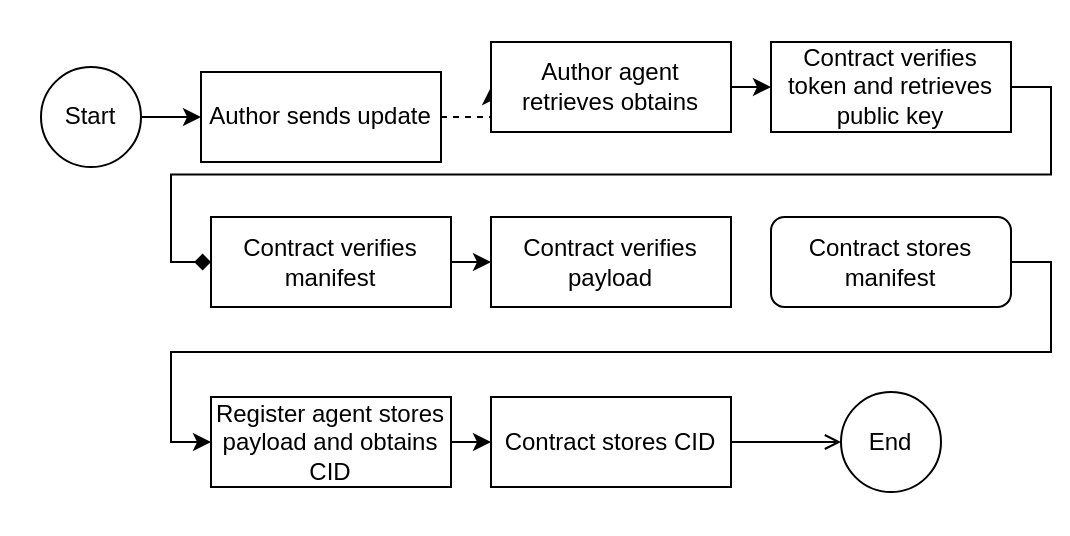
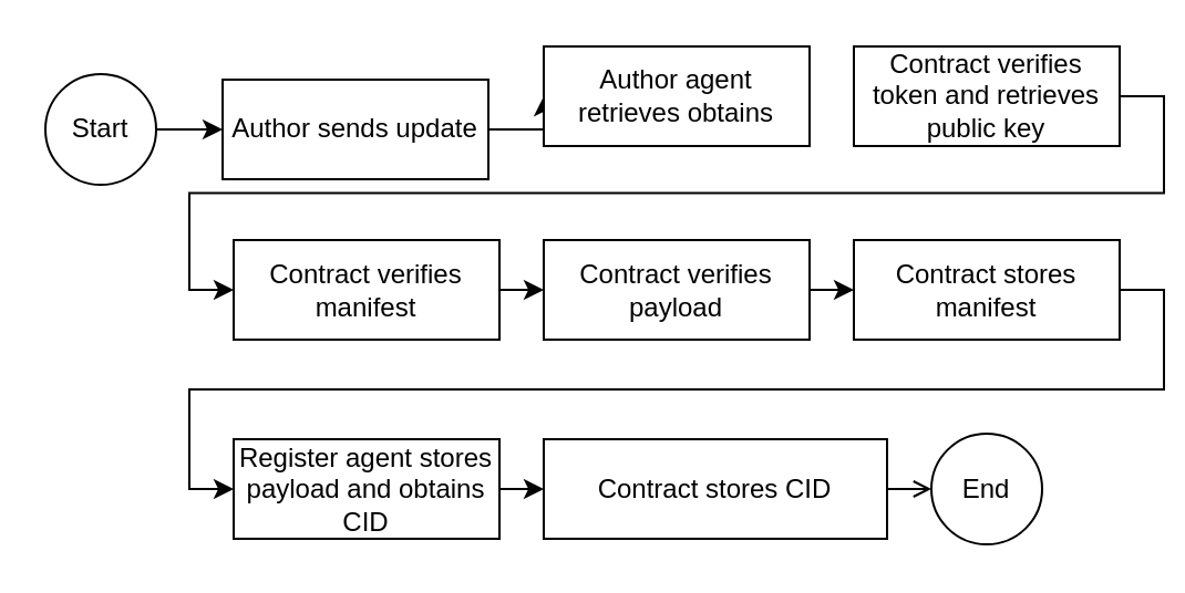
  <mxCell id="0" />
  <mxCell id="1" parent="0" />
  <mxCell id="2" style="edgeStyle=orthogonalEdgeStyle;rounded=0;orthogonalLoop=1;jettySize=auto;html=1;exitX=1;exitY=0.5;exitDx=0;exitDy=0;entryX=0;entryY=0.5;entryDx=0;entryDy=0;" edge="1" parent="1" source="3" target="6"><mxGeometry relative="1" as="geometry" /></mxCell>
  <mxCell id="3" value="Start" style="ellipse;whiteSpace=wrap;html=1;aspect=fixed;" vertex="1" parent="1"><mxGeometry x="20" y="33" width="50" height="50" as="geometry" /></mxCell>
  <mxCell id="4" value="End" style="ellipse;whiteSpace=wrap;html=1;aspect=fixed;" vertex="1" parent="1"><mxGeometry x="420" y="195.5" width="50" height="50" as="geometry" /></mxCell>
- <mxCell id="5" style="edgeStyle=orthogonalEdgeStyle;rounded=0;orthogonalLoop=1;jettySize=auto;html=1;exitX=1;exitY=0.5;exitDx=0;exitDy=0;entryX=0;entryY=0.5;entryDx=0;entryDy=0;dashed=1;" edge="1" parent="1" source="6" target="8"><mxGeometry relative="1" as="geometry" /></mxCell>
+ <mxCell id="5" style="edgeStyle=orthogonalEdgeStyle;rounded=0;orthogonalLoop=1;jettySize=auto;html=1;exitX=1;exitY=0.5;exitDx=0;exitDy=0;entryX=0;entryY=0.5;entryDx=0;entryDy=0;" edge="1" parent="1" source="6" target="8"><mxGeometry relative="1" as="geometry" /></mxCell>
  <mxCell id="6" value="Author sends update" style="rounded=0;whiteSpace=wrap;html=1;" vertex="1" parent="1"><mxGeometry x="100" y="35.5" width="120" height="45" as="geometry" /></mxCell>
- <mxCell id="7" style="edgeStyle=orthogonalEdgeStyle;rounded=0;orthogonalLoop=1;jettySize=auto;html=1;exitX=1;exitY=0.5;exitDx=0;exitDy=0;entryX=0;entryY=0.5;entryDx=0;entryDy=0;" edge="1" parent="1" source="8" target="10"><mxGeometry relative="1" as="geometry" /></mxCell>
  <mxCell id="8" value="Author agent retrieves obtains" style="rounded=0;whiteSpace=wrap;html=1;" vertex="1" parent="1"><mxGeometry x="245" y="20.5" width="120" height="45" as="geometry" /></mxCell>
- <mxCell id="9" style="edgeStyle=orthogonalEdgeStyle;rounded=0;orthogonalLoop=1;jettySize=auto;html=1;exitX=1;exitY=0.5;exitDx=0;exitDy=0;entryX=0;entryY=0.5;entryDx=0;entryDy=0;endArrow=diamond;" edge="1" parent="1" source="10" target="12"><mxGeometry relative="1" as="geometry" /></mxCell>
+ <mxCell id="9" style="edgeStyle=orthogonalEdgeStyle;rounded=0;orthogonalLoop=1;jettySize=auto;html=1;exitX=1;exitY=0.5;exitDx=0;exitDy=0;entryX=0;entryY=0.5;entryDx=0;entryDy=0;" edge="1" parent="1" source="10" target="12"><mxGeometry relative="1" as="geometry" /></mxCell>
  <mxCell id="10" value="Contract verifies token and retrieves public key" style="rounded=0;whiteSpace=wrap;html=1;" vertex="1" parent="1"><mxGeometry x="385" y="20.5" width="120" height="45" as="geometry" /></mxCell>
  <mxCell id="11" style="edgeStyle=orthogonalEdgeStyle;rounded=0;orthogonalLoop=1;jettySize=auto;html=1;exitX=1;exitY=0.5;exitDx=0;exitDy=0;entryX=0;entryY=0.5;entryDx=0;entryDy=0;" edge="1" parent="1" source="12" target="14"><mxGeometry relative="1" as="geometry" /></mxCell>
  <mxCell id="12" value="Contract verifies manifest" style="rounded=0;whiteSpace=wrap;html=1;" vertex="1" parent="1"><mxGeometry x="105" y="108" width="120" height="45" as="geometry" /></mxCell>
+ <mxCell id="13" style="edgeStyle=orthogonalEdgeStyle;rounded=0;orthogonalLoop=1;jettySize=auto;html=1;exitX=1;exitY=0.5;exitDx=0;exitDy=0;entryX=0;entryY=0.5;entryDx=0;entryDy=0;" edge="1" parent="1" source="14" target="16"><mxGeometry relative="1" as="geometry" /></mxCell>
  <mxCell id="14" value="Contract verifies payload" style="rounded=0;whiteSpace=wrap;html=1;" vertex="1" parent="1"><mxGeometry x="245" y="108" width="120" height="45" as="geometry" /></mxCell>
  <mxCell id="15" style="edgeStyle=orthogonalEdgeStyle;rounded=0;orthogonalLoop=1;jettySize=auto;html=1;exitX=1;exitY=0.5;exitDx=0;exitDy=0;entryX=0;entryY=0.5;entryDx=0;entryDy=0;" edge="1" parent="1" source="16" target="18"><mxGeometry relative="1" as="geometry" /></mxCell>
- <mxCell id="16" value="Contract stores manifest" style="whiteSpace=wrap;html=1;rounded=1;" vertex="1" parent="1"><mxGeometry x="385" y="108" width="120" height="45" as="geometry" /></mxCell>
+ <mxCell id="16" value="Contract stores manifest" style="rounded=0;whiteSpace=wrap;html=1;" vertex="1" parent="1"><mxGeometry x="385" y="108" width="120" height="45" as="geometry" /></mxCell>
  <mxCell id="17" style="edgeStyle=orthogonalEdgeStyle;rounded=0;orthogonalLoop=1;jettySize=auto;html=1;exitX=1;exitY=0.5;exitDx=0;exitDy=0;entryX=0;entryY=0.5;entryDx=0;entryDy=0;" edge="1" parent="1" source="18" target="20"><mxGeometry relative="1" as="geometry" /></mxCell>
  <mxCell id="18" value="Register agent stores payload and obtains CID" style="rounded=0;whiteSpace=wrap;html=1;" vertex="1" parent="1"><mxGeometry x="105" y="198" width="120" height="45" as="geometry" /></mxCell>
  <mxCell id="19" style="edgeStyle=orthogonalEdgeStyle;rounded=0;orthogonalLoop=1;jettySize=auto;html=1;exitX=1;exitY=0.5;exitDx=0;exitDy=0;entryX=0;entryY=0.5;entryDx=0;entryDy=0;endArrow=open;" edge="1" parent="1" source="20" target="4"><mxGeometry relative="1" as="geometry" /></mxCell>
- <mxCell id="20" value="Contract stores CID" style="rounded=0;whiteSpace=wrap;html=1;" vertex="1" parent="1"><mxGeometry x="245" y="198" width="120" height="45" as="geometry" /></mxCell>
+ <mxCell id="20" value="Contract stores CID" style="rounded=0;whiteSpace=wrap;html=1;" vertex="1" parent="1"><mxGeometry x="245" y="198" width="155" height="45" as="geometry" /></mxCell>
